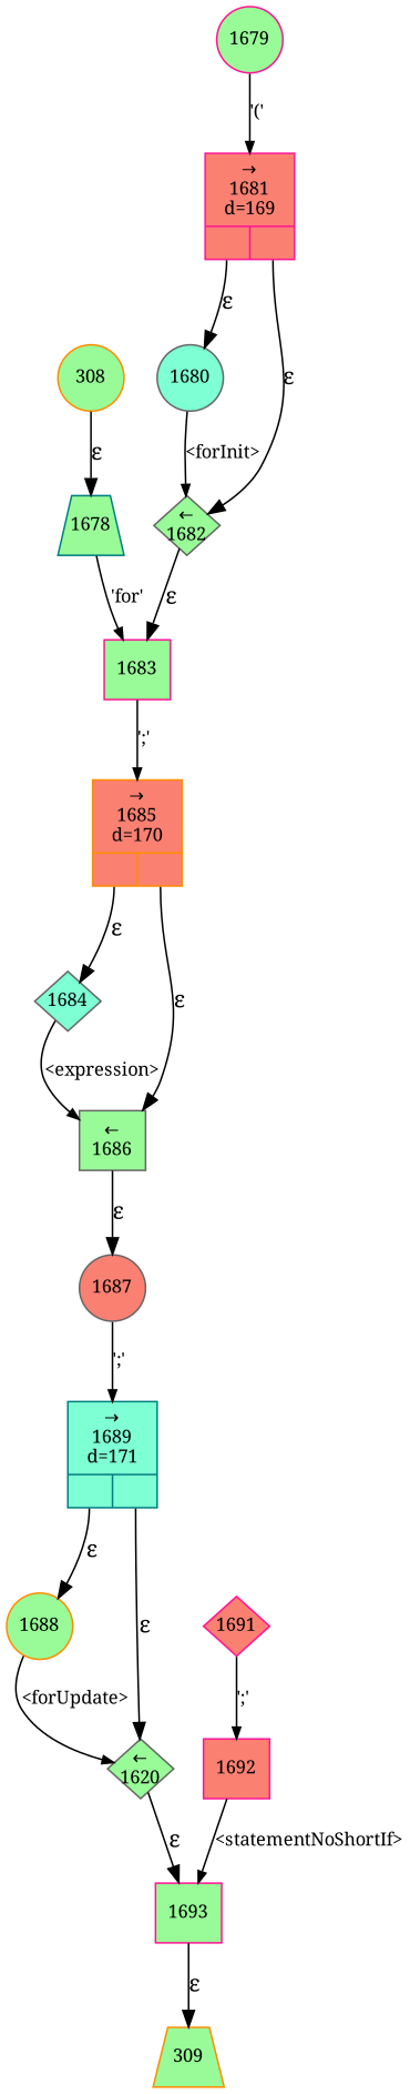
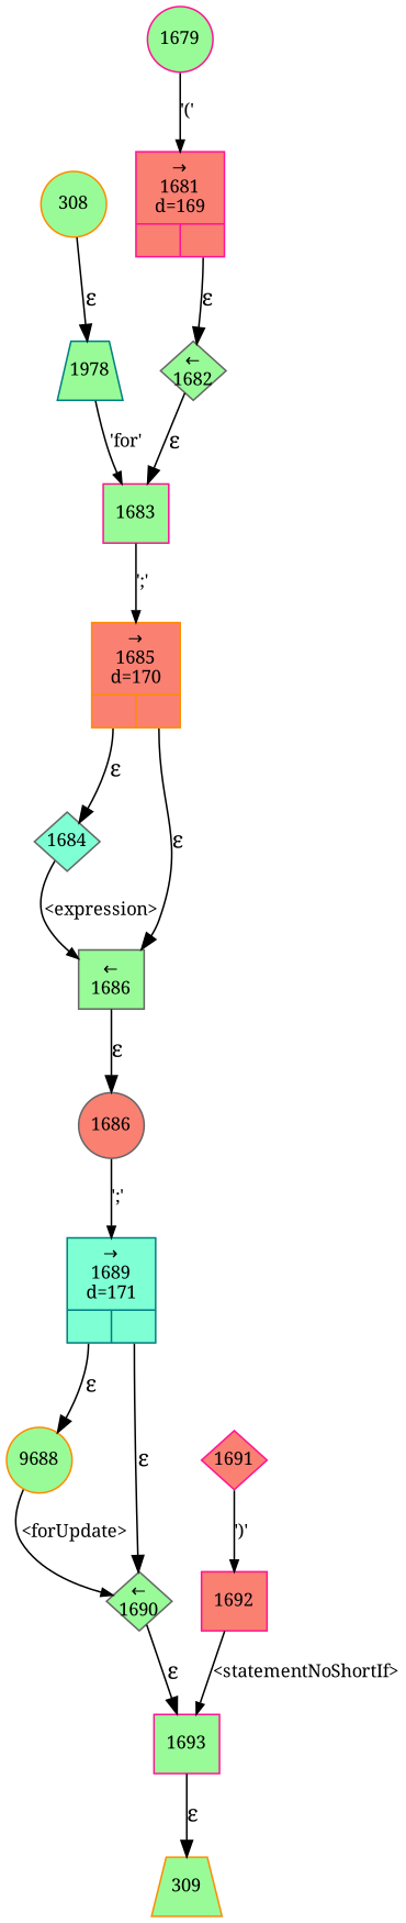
  digraph {
    fontname="Noto Serif"
    rankdir=TB
    node [color=deeppink fillcolor=palegreen fixedsize=true fontname="Noto Serif" fontsize=11 shape=circle style=filled peripheries=1]
    edge [fontname="Noto Serif"]
    n1 [color=darkorange label=309 shape=trapezium width=.6 peripheries=""]
-   n2 [color=teal label=1678 shape=trapezium width=.55]
+   n2 [color=teal label=1978 shape=trapezium width=.55]
    n3 [label=1683 shape=box width=.55]
    n4 [label=1679 width=.55]
    n5 [fillcolor=salmon fixedsize=false label="{&rarr;\n1681\nd=169|{<p0>|<p1>}}" shape=record]
-   n6 [color=gray40 fillcolor=aquamarine label=1680 width=.55]
    n7 [color=gray40 label="&larr;\n1682" shape=diamond width=.55]
    n8 [color=darkorange fillcolor=salmon fixedsize=false label="{&rarr;\n1685\nd=170|{<p0>|<p1>}}" shape=record]
    n9 [color=gray40 fillcolor=aquamarine label=1684 shape=diamond width=.55]
    n10 [color=gray40 label="&larr;\n1686" shape=box width=.55]
    n11 [color=darkorange label=308 width=.55]
-   n12 [color=gray40 fillcolor=salmon label=1687 width=.55]
+   n12 [color=gray40 fillcolor=salmon label=1686 width=.55]
    n13 [color=teal fillcolor=aquamarine fixedsize=false label="{&rarr;\n1689\nd=171|{<p0>|<p1>}}" shape=record]
-   n14 [color=darkorange label=1688 width=.55]
-   n15 [color=gray40 label="&larr;\n1620" shape=diamond width=.55]
+   n14 [color=darkorange label=9688 width=.55]
+   n15 [color=gray40 label="&larr;\n1690" shape=diamond width=.55]
    n16 [label=1693 shape=box width=.55]
    n17 [fillcolor=salmon label=1691 shape=diamond width=.55]
    n18 [fillcolor=salmon label=1692 shape=box width=.55]
    n2 -> n3 [arrowhead=normal arrowsize=.7 fontsize=11 label="'for'"]
    n3 -> n8 [arrowhead=normal arrowsize=.7 fontsize=11 label="';'"]
    n4 -> n5 [arrowhead=normal arrowsize=.7 fontsize=11 label="'('"]
-   n5 -> n6 [label="&epsilon;" tailport=p0]
    n5 -> n7 [label="&epsilon;" tailport=p1]
-   n6 -> n7 [arrowhead=normal arrowsize=.7 fontsize=11 label="<forInit>"]
    n7 -> n3 [label="&epsilon;"]
    n8 -> n9 [label="&epsilon;" tailport=p0]
    n8 -> n10 [label="&epsilon;" tailport=p1]
    n9 -> n10 [arrowhead=normal arrowsize=.7 fontsize=11 label="<expression>"]
    n10 -> n12 [label="&epsilon;"]
    n11 -> n2 [label="&epsilon;"]
    n12 -> n13 [arrowhead=normal arrowsize=.7 fontsize=11 label="';'"]
    n13 -> n14 [label="&epsilon;" tailport=p0]
    n13 -> n15 [label="&epsilon;" tailport=p1]
    n14 -> n15 [arrowhead=normal arrowsize=.7 fontsize=11 label="<forUpdate>"]
    n15 -> n16 [label="&epsilon;"]
    n16 -> n1 [label="&epsilon;"]
-   n17 -> n18 [arrowhead=normal arrowsize=.7 fontsize=11 label="';'"]
+   n17 -> n18 [arrowhead=normal arrowsize=.7 fontsize=11 label="')'"]
    n18 -> n16 [arrowhead=normal arrowsize=.7 fontsize=11 label="<statementNoShortIf>"]
  }
